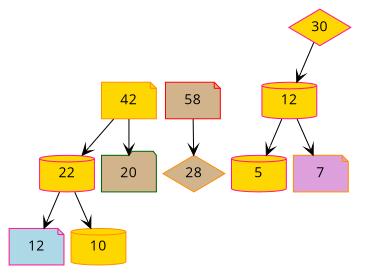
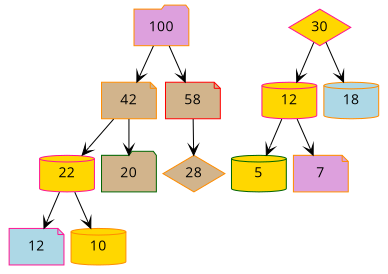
  digraph {
    fontname="Open Sans"
    nodesep=0.1
    node [color=darkorange fillcolor=gold fontname="Open Sans" shape=cylinder style=filled]
    edge [arrowhead=vee fontname="Open Sans"]
    n1 [color=deeppink fillcolor=lightblue label=12 shape=note]
    12 [color=deeppink]
-   5 [color=deeppink]
+   5 [color=darkgreen]
    7 [fillcolor=plum shape=note]
    22 [color=deeppink]
    10
    30 [color=deeppink shape=diamond]
-   42 [shape=note]
+   18 [fillcolor=lightblue]
+   42 [fillcolor=tan shape=note]
    20 [color=darkgreen fillcolor=tan shape=folder]
    58 [color=red fillcolor=tan shape=note]
    28 [fillcolor=tan shape=diamond]
+   100 [fillcolor=plum shape=folder]
    12 -> 5
    12 -> 7
    22 -> n1
    22 -> 10
    30 -> 12
+   30 -> 18
    42 -> 22
    42 -> 20
    58 -> 28
+   100 -> 42
+   100 -> 58
  }
